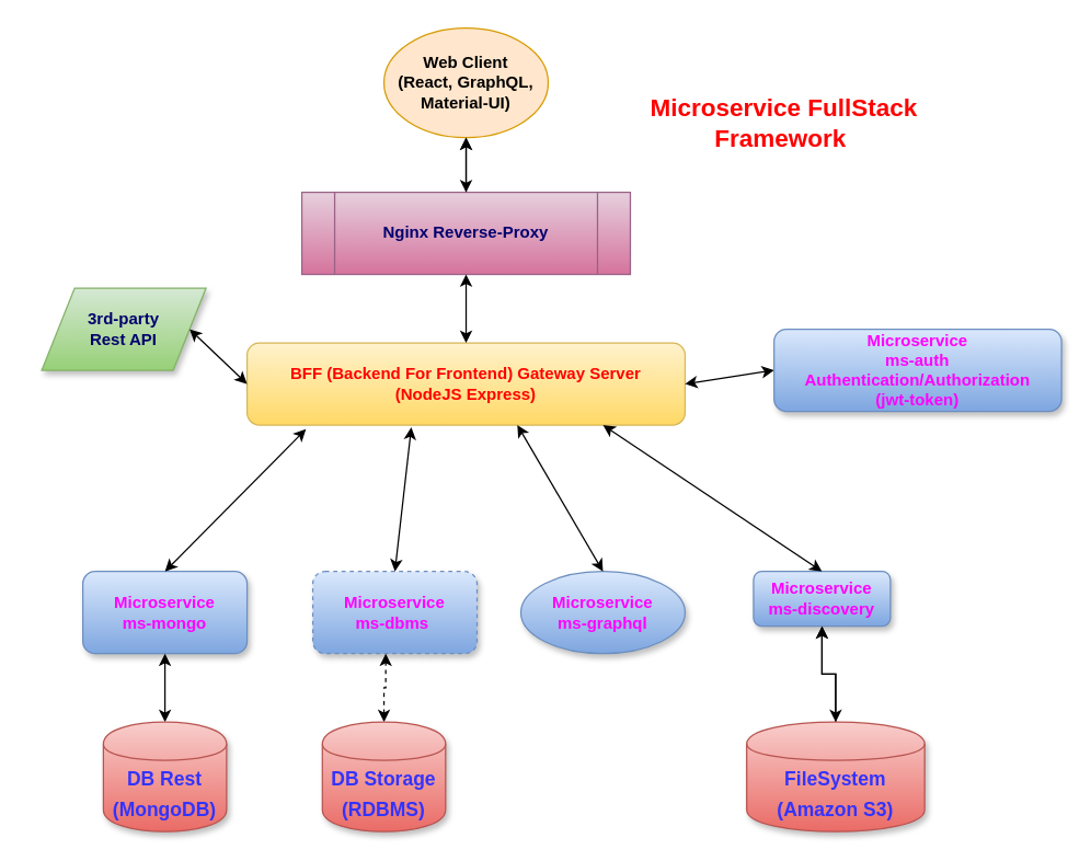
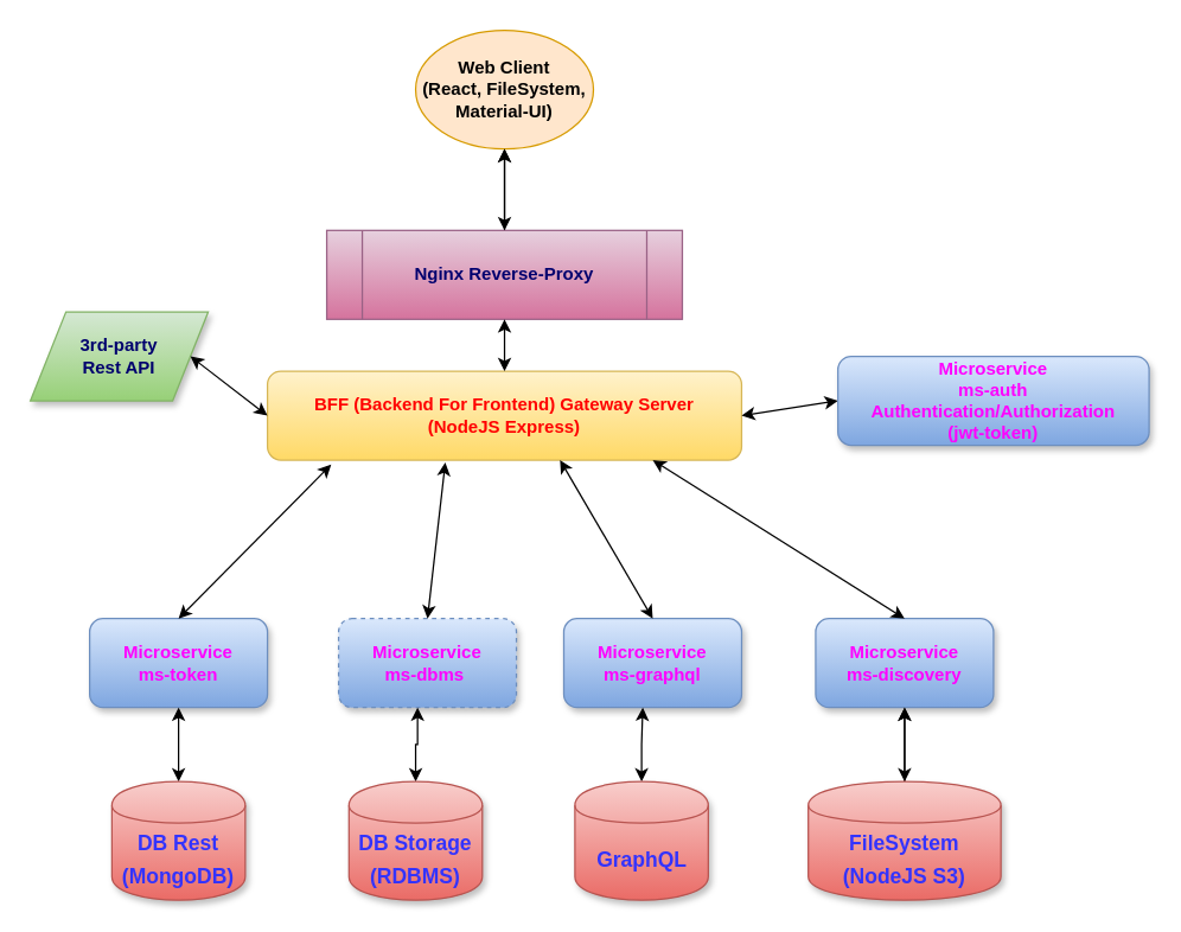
  <mxCell id="0" />
  <mxCell id="1" parent="0" />
- <mxCell id="2" value="Web Client&lt;br&gt;(React, GraphQL, Material-UI)" style="ellipse;whiteSpace=wrap;html=1;fontStyle=1;fillColor=#ffe6cc;strokeColor=#d79b00;" vertex="1" parent="1"><mxGeometry x="280" y="20" width="120" height="80" as="geometry" /></mxCell>
+ <mxCell id="2" value="Web Client&lt;br&gt;(React, FileSystem, Material-UI)" style="ellipse;whiteSpace=wrap;html=1;fontStyle=1;fillColor=#ffe6cc;strokeColor=#d79b00;" vertex="1" parent="1"><mxGeometry x="280" y="20" width="120" height="80" as="geometry" /></mxCell>
  <mxCell id="3" value="" style="edgeStyle=orthogonalEdgeStyle;rounded=0;orthogonalLoop=1;jettySize=auto;html=1;" edge="1" parent="1" source="4" target="2"><mxGeometry relative="1" as="geometry" /></mxCell>
- <mxCell id="4" value="Nginx Reverse-Proxy" style="shape=process;whiteSpace=wrap;html=1;backgroundOutline=1;gradientColor=#d5739d;fillColor=#e6d0de;strokeColor=#996185;fontStyle=1;fontColor=#00006E;" vertex="1" parent="1"><mxGeometry x="220" y="140" width="240" height="60" as="geometry" /></mxCell>
+ <mxCell id="4" value="Nginx Reverse-Proxy" style="shape=process;whiteSpace=wrap;html=1;backgroundOutline=1;gradientColor=#d5739d;fillColor=#e6d0de;strokeColor=#996185;fontStyle=1;fontColor=#00006E;" vertex="1" parent="1"><mxGeometry x="220" y="155" width="240" height="60" as="geometry" /></mxCell>
  <mxCell id="5" value="&lt;span style=&quot;white-space: normal&quot;&gt;BFF (Backend For Frontend) Gateway Server&lt;/span&gt;&lt;br style=&quot;white-space: normal&quot;&gt;&lt;span style=&quot;white-space: normal&quot;&gt;(NodeJS Express)&lt;/span&gt;" style="rounded=1;whiteSpace=wrap;html=1;fontStyle=1;gradientColor=#ffd966;fillColor=#fff2cc;strokeColor=#d6b656;fontColor=#FF0000;comic=0;glass=0;shadow=0;" vertex="1" parent="1"><mxGeometry x="180" y="250" width="320" height="60" as="geometry" /></mxCell>
- <mxCell id="6" value="Microservice&lt;br&gt;ms-mongo" style="rounded=1;whiteSpace=wrap;html=1;gradientColor=#7ea6e0;fillColor=#dae8fc;strokeColor=#6c8ebf;fontStyle=1;fontColor=#FF00FF;labelBorderColor=none;shadow=1;" vertex="1" parent="1"><mxGeometry x="60" y="417" width="120" height="60" as="geometry" /></mxCell>
- <mxCell id="7" value="Microservice&lt;br&gt;ms-graphql" style="ellipse;whiteSpace=wrap;html=1;gradientColor=#7ea6e0;fillColor=#dae8fc;strokeColor=#6c8ebf;fontStyle=1;fontColor=#FF00FF;shadow=1;" vertex="1" parent="1"><mxGeometry x="380" y="417" width="120" height="60" as="geometry" /></mxCell>
- <mxCell id="8" value="Microservice&lt;br&gt;ms-discovery" style="rounded=1;whiteSpace=wrap;html=1;gradientColor=#7ea6e0;fillColor=#dae8fc;strokeColor=#6c8ebf;fontStyle=1;fontColor=#FF00FF;shadow=1;" vertex="1" parent="1"><mxGeometry x="550" y="417" width="100" height="40" as="geometry" /></mxCell>
+ <mxCell id="6" value="Microservice&lt;br&gt;ms-token" style="rounded=1;whiteSpace=wrap;html=1;gradientColor=#7ea6e0;fillColor=#dae8fc;strokeColor=#6c8ebf;fontStyle=1;fontColor=#FF00FF;labelBorderColor=none;shadow=1;" vertex="1" parent="1"><mxGeometry x="60" y="417" width="120" height="60" as="geometry" /></mxCell>
+ <mxCell id="7" value="Microservice&lt;br&gt;ms-graphql" style="rounded=1;whiteSpace=wrap;html=1;gradientColor=#7ea6e0;fillColor=#dae8fc;strokeColor=#6c8ebf;fontStyle=1;fontColor=#FF00FF;shadow=1;" vertex="1" parent="1"><mxGeometry x="380" y="417" width="120" height="60" as="geometry" /></mxCell>
+ <mxCell id="8" value="Microservice&lt;br&gt;ms-discovery" style="rounded=1;whiteSpace=wrap;html=1;gradientColor=#7ea6e0;fillColor=#dae8fc;strokeColor=#6c8ebf;fontStyle=1;fontColor=#FF00FF;shadow=1;" vertex="1" parent="1"><mxGeometry x="550" y="417" width="120" height="60" as="geometry" /></mxCell>
  <mxCell id="9" value="" style="endArrow=classic;startArrow=classic;html=1;exitX=0.5;exitY=0;exitDx=0;exitDy=0;entryX=0.5;entryY=1;entryDx=0;entryDy=0;" edge="1" parent="1" source="4" target="2"><mxGeometry width="50" height="50" relative="1" as="geometry"><mxPoint x="290" y="160" as="sourcePoint" /><mxPoint x="340" y="110" as="targetPoint" /></mxGeometry></mxCell>
  <mxCell id="10" value="" style="endArrow=classic;startArrow=classic;html=1;entryX=0.5;entryY=1;entryDx=0;entryDy=0;exitX=0.5;exitY=0;exitDx=0;exitDy=0;" edge="1" parent="1" source="5" target="4"><mxGeometry width="50" height="50" relative="1" as="geometry"><mxPoint x="320" y="250" as="sourcePoint" /><mxPoint x="370" y="200" as="targetPoint" /></mxGeometry></mxCell>
  <mxCell id="11" value="" style="endArrow=classic;startArrow=classic;html=1;exitX=0.5;exitY=0;exitDx=0;exitDy=0;" edge="1" parent="1" source="6"><mxGeometry width="50" height="50" relative="1" as="geometry"><mxPoint x="200" y="360" as="sourcePoint" /><mxPoint x="223" y="313" as="targetPoint" /></mxGeometry></mxCell>
  <mxCell id="12" value="" style="endArrow=classic;startArrow=classic;html=1;exitX=0.5;exitY=0;exitDx=0;exitDy=0;entryX=0.617;entryY=1;entryDx=0;entryDy=0;entryPerimeter=0;" edge="1" parent="1" source="7" target="5"><mxGeometry width="50" height="50" relative="1" as="geometry"><mxPoint x="440" y="350" as="sourcePoint" /><mxPoint x="390" y="310" as="targetPoint" /></mxGeometry></mxCell>
- <mxCell id="13" value="3rd-party&lt;br&gt;Rest API" style="shape=parallelogram;perimeter=parallelogramPerimeter;whiteSpace=wrap;html=1;align=center;gradientColor=#97d077;fillColor=#d5e8d4;strokeColor=#82b366;fontStyle=1;fontColor=#00006E;shadow=1;" vertex="1" parent="1"><mxGeometry x="30" y="210" width="120" height="60" as="geometry" /></mxCell>
+ <mxCell id="13" value="3rd-party&lt;br&gt;Rest API" style="shape=parallelogram;perimeter=parallelogramPerimeter;whiteSpace=wrap;html=1;align=center;gradientColor=#97d077;fillColor=#d5e8d4;strokeColor=#82b366;fontStyle=1;fontColor=#00006E;shadow=1;" vertex="1" parent="1"><mxGeometry x="20" y="210" width="120" height="60" as="geometry" /></mxCell>
  <mxCell id="14" value="" style="endArrow=classic;startArrow=classic;html=1;exitX=1;exitY=0.5;exitDx=0;exitDy=0;entryX=0;entryY=0.5;entryDx=0;entryDy=0;" edge="1" parent="1" source="13" target="5"><mxGeometry width="50" height="50" relative="1" as="geometry"><mxPoint x="130" y="280" as="sourcePoint" /><mxPoint x="180" y="230" as="targetPoint" /></mxGeometry></mxCell>
  <mxCell id="15" value="" style="endArrow=classic;startArrow=classic;html=1;exitX=1;exitY=0.5;exitDx=0;exitDy=0;entryX=0;entryY=0.5;entryDx=0;entryDy=0;" edge="1" parent="1" source="5" target="25"><mxGeometry width="50" height="50" relative="1" as="geometry"><mxPoint x="540" y="280" as="sourcePoint" /><mxPoint x="590" y="230" as="targetPoint" /></mxGeometry></mxCell>
- <mxCell id="16" value="&amp;nbsp;Microservice FullStack&lt;br style=&quot;font-size: 18px&quot;&gt;Framework" style="text;html=1;strokeColor=none;fillColor=none;align=center;verticalAlign=middle;whiteSpace=wrap;rounded=0;fontColor=#FF0000;fontStyle=1;fontSize=18;" vertex="1" parent="1"><mxGeometry x="450" y="60" width="240" height="60" as="geometry" /></mxCell>
  <mxCell id="17" style="edgeStyle=orthogonalEdgeStyle;rounded=0;orthogonalLoop=1;jettySize=auto;html=1;entryX=0.5;entryY=1;entryDx=0;entryDy=0;fontSize=18;fontColor=#FF0000;startArrow=classic;startFill=1;" edge="1" parent="1" source="18" target="6"><mxGeometry relative="1" as="geometry" /></mxCell>
  <mxCell id="18" value="&lt;font style=&quot;font-size: 14px&quot;&gt;&lt;b&gt;DB Rest&lt;br&gt;(MongoDB)&lt;br&gt;&lt;/b&gt;&lt;/font&gt;" style="shape=cylinder;whiteSpace=wrap;html=1;boundedLbl=1;backgroundOutline=1;fontSize=18;align=center;fillColor=#f8cecc;strokeColor=#b85450;shadow=1;gradientColor=#ea6b66;fontColor=#3333FF;" vertex="1" parent="1"><mxGeometry x="75" y="527" width="90" height="80" as="geometry" /></mxCell>
+ <mxCell id="19" style="edgeStyle=orthogonalEdgeStyle;rounded=0;orthogonalLoop=1;jettySize=auto;html=1;entryX=0.444;entryY=1;entryDx=0;entryDy=0;entryPerimeter=0;fontSize=18;fontColor=#FF0000;startArrow=classic;startFill=1;" edge="1" parent="1" source="20" target="7"><mxGeometry relative="1" as="geometry" /></mxCell>
+ <mxCell id="20" value="&lt;font style=&quot;font-size: 14px&quot;&gt;&lt;b&gt;GraphQL&lt;br&gt;&lt;/b&gt;&lt;/font&gt;" style="shape=cylinder;whiteSpace=wrap;html=1;boundedLbl=1;backgroundOutline=1;fontSize=18;align=center;fillColor=#f8cecc;strokeColor=#b85450;shadow=1;gradientColor=#ea6b66;fontColor=#3333FF;" vertex="1" parent="1"><mxGeometry x="387.5" y="527" width="90" height="80" as="geometry" /></mxCell>
  <mxCell id="21" style="edgeStyle=orthogonalEdgeStyle;rounded=0;orthogonalLoop=1;jettySize=auto;html=1;entryX=0.5;entryY=1;entryDx=0;entryDy=0;fontSize=18;fontColor=#FF0000;" edge="1" parent="1" source="23" target="8"><mxGeometry relative="1" as="geometry" /></mxCell>
  <mxCell id="22" value="" style="edgeStyle=orthogonalEdgeStyle;rounded=0;orthogonalLoop=1;jettySize=auto;html=1;startArrow=classic;startFill=1;fontSize=18;fontColor=#FF0000;" edge="1" parent="1" source="23" target="8"><mxGeometry relative="1" as="geometry" /></mxCell>
- <mxCell id="23" value="&lt;font style=&quot;font-size: 14px&quot;&gt;&lt;b&gt;FileSystem (Amazon S3)&lt;br&gt;&lt;/b&gt;&lt;/font&gt;" style="shape=cylinder;whiteSpace=wrap;html=1;boundedLbl=1;backgroundOutline=1;fontSize=18;align=center;fillColor=#f8cecc;strokeColor=#b85450;shadow=1;gradientColor=#ea6b66;fontColor=#3333FF;" vertex="1" parent="1"><mxGeometry x="545" y="527" width="130" height="80" as="geometry" /></mxCell>
+ <mxCell id="23" value="&lt;font style=&quot;font-size: 14px&quot;&gt;&lt;b&gt;FileSystem (NodeJS S3)&lt;br&gt;&lt;/b&gt;&lt;/font&gt;" style="shape=cylinder;whiteSpace=wrap;html=1;boundedLbl=1;backgroundOutline=1;fontSize=18;align=center;fillColor=#f8cecc;strokeColor=#b85450;shadow=1;gradientColor=#ea6b66;fontColor=#3333FF;" vertex="1" parent="1"><mxGeometry x="545" y="527" width="130" height="80" as="geometry" /></mxCell>
  <mxCell id="24" value="" style="endArrow=classic;startArrow=classic;html=1;exitX=0.5;exitY=0;exitDx=0;exitDy=0;" edge="1" parent="1" source="8"><mxGeometry width="50" height="50" relative="1" as="geometry"><mxPoint x="390" y="360" as="sourcePoint" /><mxPoint x="440" y="310" as="targetPoint" /></mxGeometry></mxCell>
  <mxCell id="25" value="Microservice&lt;br&gt;ms-auth&lt;br&gt;Authentication/Authorization&lt;br&gt;(jwt-token)" style="rounded=1;whiteSpace=wrap;html=1;gradientColor=#7ea6e0;fillColor=#dae8fc;strokeColor=#6c8ebf;fontStyle=1;fontColor=#FF00FF;shadow=1;" vertex="1" parent="1"><mxGeometry x="565" y="240" width="210" height="60" as="geometry" /></mxCell>
  <mxCell id="26" value="Microservice&lt;br&gt;ms-dbms&amp;nbsp;" style="rounded=1;whiteSpace=wrap;html=1;gradientColor=#7ea6e0;fillColor=#dae8fc;strokeColor=#6c8ebf;fontStyle=1;fontColor=#FF00FF;shadow=1;dashed=1;" vertex="1" parent="1"><mxGeometry x="228" y="417" width="120" height="60" as="geometry" /></mxCell>
- <mxCell id="27" style="edgeStyle=orthogonalEdgeStyle;rounded=0;orthogonalLoop=1;jettySize=auto;html=1;entryX=0.444;entryY=1;entryDx=0;entryDy=0;entryPerimeter=0;fontSize=18;fontColor=#FF0000;startArrow=classic;startFill=1;dashed=1;" edge="1" parent="1" source="28" target="26"><mxGeometry relative="1" as="geometry" /></mxCell>
+ <mxCell id="27" style="edgeStyle=orthogonalEdgeStyle;rounded=0;orthogonalLoop=1;jettySize=auto;html=1;entryX=0.444;entryY=1;entryDx=0;entryDy=0;entryPerimeter=0;fontSize=18;fontColor=#FF0000;startArrow=classic;startFill=1;" edge="1" parent="1" source="28" target="26"><mxGeometry relative="1" as="geometry" /></mxCell>
  <mxCell id="28" value="&lt;font style=&quot;font-size: 14px&quot;&gt;&lt;b&gt;DB Storage&lt;br&gt;(RDBMS)&lt;br&gt;&lt;/b&gt;&lt;/font&gt;" style="shape=cylinder;whiteSpace=wrap;html=1;boundedLbl=1;backgroundOutline=1;fontSize=18;align=center;fillColor=#f8cecc;strokeColor=#b85450;shadow=1;gradientColor=#ea6b66;fontColor=#3333FF;" vertex="1" parent="1"><mxGeometry x="235" y="527" width="90" height="80" as="geometry" /></mxCell>
  <mxCell id="29" value="" style="endArrow=classic;startArrow=classic;html=1;exitX=0.5;exitY=0;exitDx=0;exitDy=0;entryX=0.375;entryY=1.028;entryDx=0;entryDy=0;entryPerimeter=0;" edge="1" parent="1" source="26" target="5"><mxGeometry width="50" height="50" relative="1" as="geometry"><mxPoint x="280" y="360" as="sourcePoint" /><mxPoint x="330" y="310" as="targetPoint" /></mxGeometry></mxCell>
